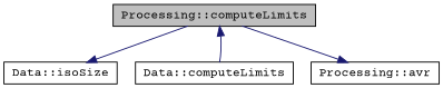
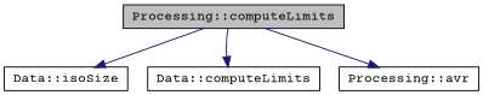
  digraph {
    fontname="Courier Prime"
    rankdir=TB
    node [color=black fillcolor=white fontname="Courier Prime" fontsize=12 shape=record style=filled]
    edge [color=midnightblue fontname="Courier Prime" fontsize=12 labelfontname=Helvetica labelfontsize=12 style=solid]
    n1 [fillcolor=grey75 fontcolor=black height=0.2 label="Processing::computeLimits" width=0.4]
    n2 [height=0.2 label="Data::isoSize" width=0.4]
    n3 [height=0.2 label="Data::computeLimits" width=0.4]
    n4 [height=0.2 label="Processing::avr" width=0.4]
    n1 -> n2
-   n3 -> n1
+   n1 -> n3
    n1 -> n4
  }
